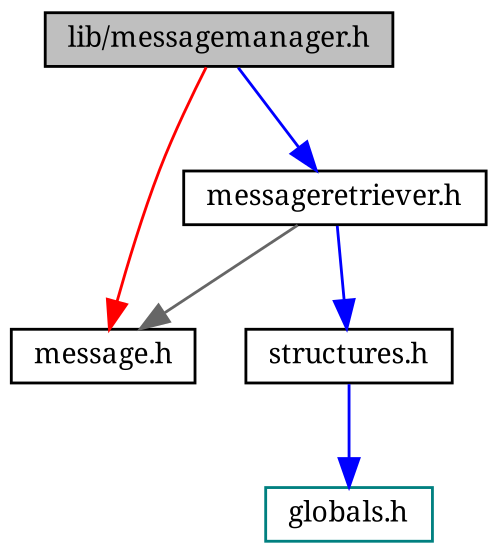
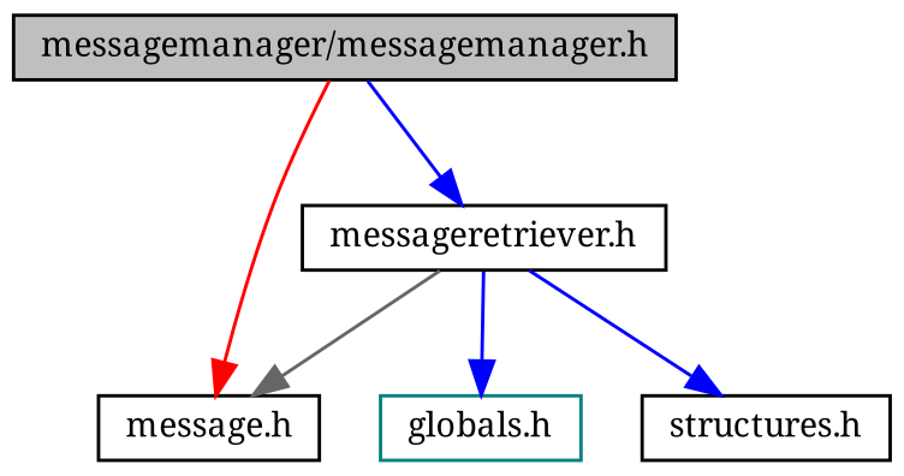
  digraph {
    fontname="Noto Serif"
    node [color=black fillcolor=white fontname="Noto Serif" fontsize=10 shape=record style=filled]
    edge [color=blue fontname="Noto Serif" fontsize=10 labelfontname=Helvetica labelfontsize=10 style=solid]
-   n1 [fillcolor=grey75 fontcolor=black height=0.2 label="lib/messagemanager.h" width=0.4]
+   n1 [fillcolor=grey75 fontcolor=black height=0.2 label="messagemanager/messagemanager.h" width=0.4]
    n2 [height=0.2 label="messageretriever.h" width=0.4]
    n3 [height=0.2 label="message.h" width=0.4]
    n4 [color=teal height=0.2 label="globals.h" width=0.4]
    n5 [height=0.2 label="structures.h" width=0.4]
    n1 -> n2
    n1 -> n3 [color=red]
    n2 -> n3 [color=gray40]
-   n5 -> n4
+   n2 -> n4
    n2 -> n5
  }
